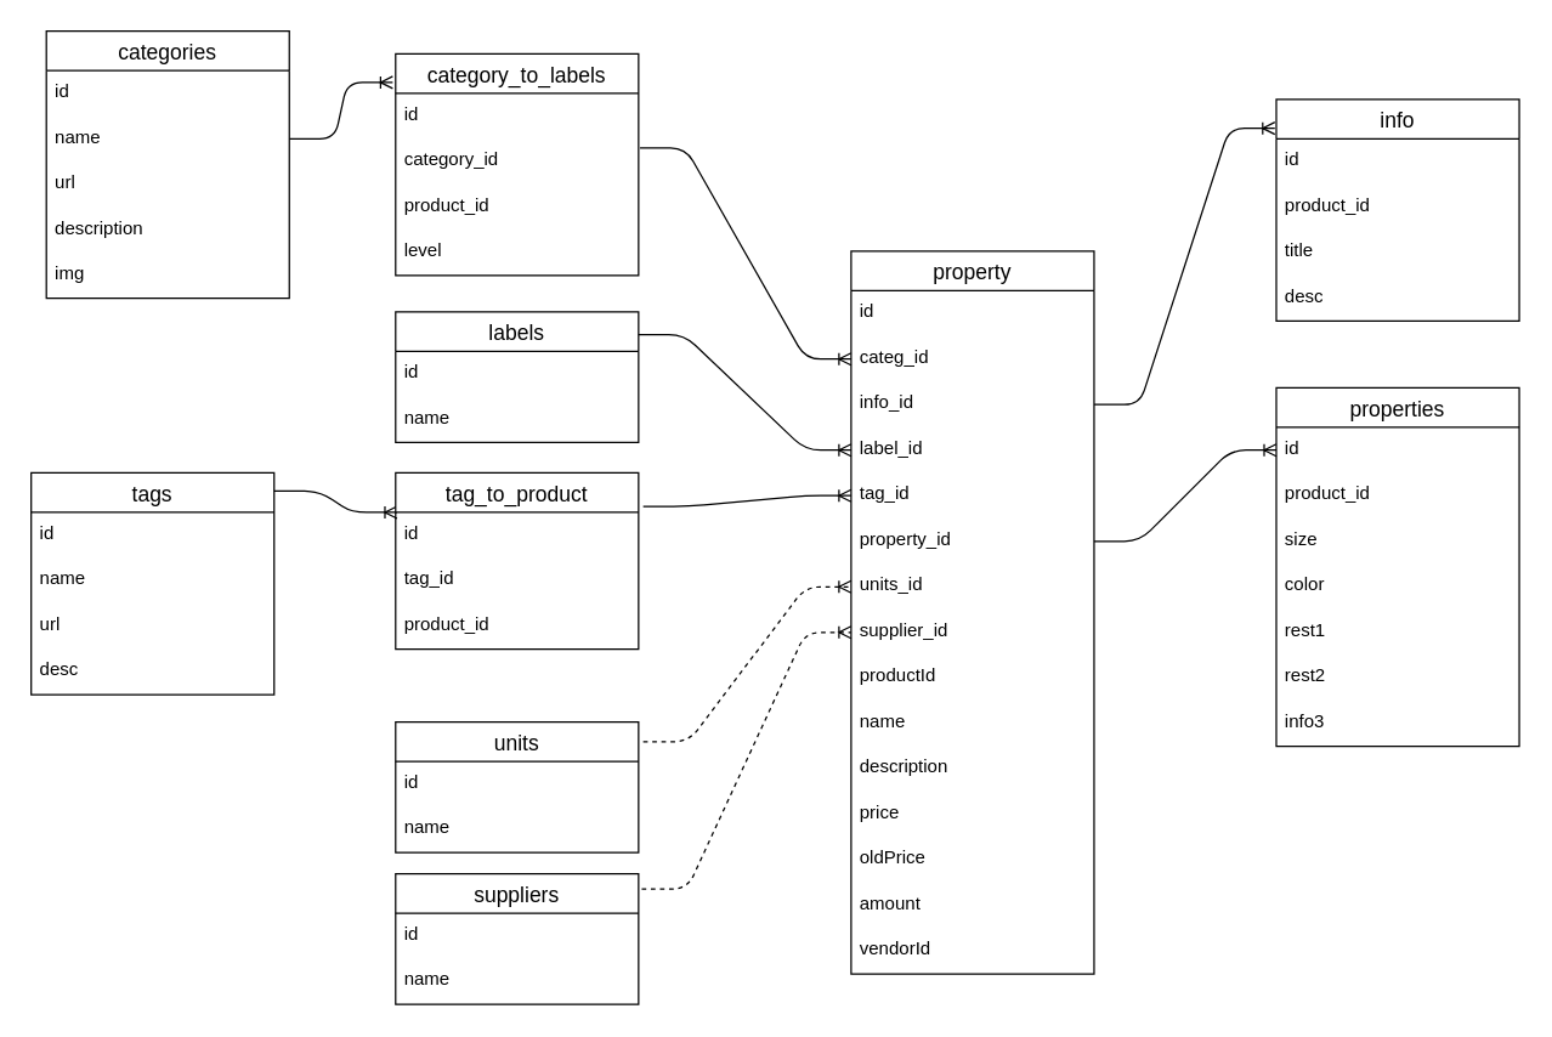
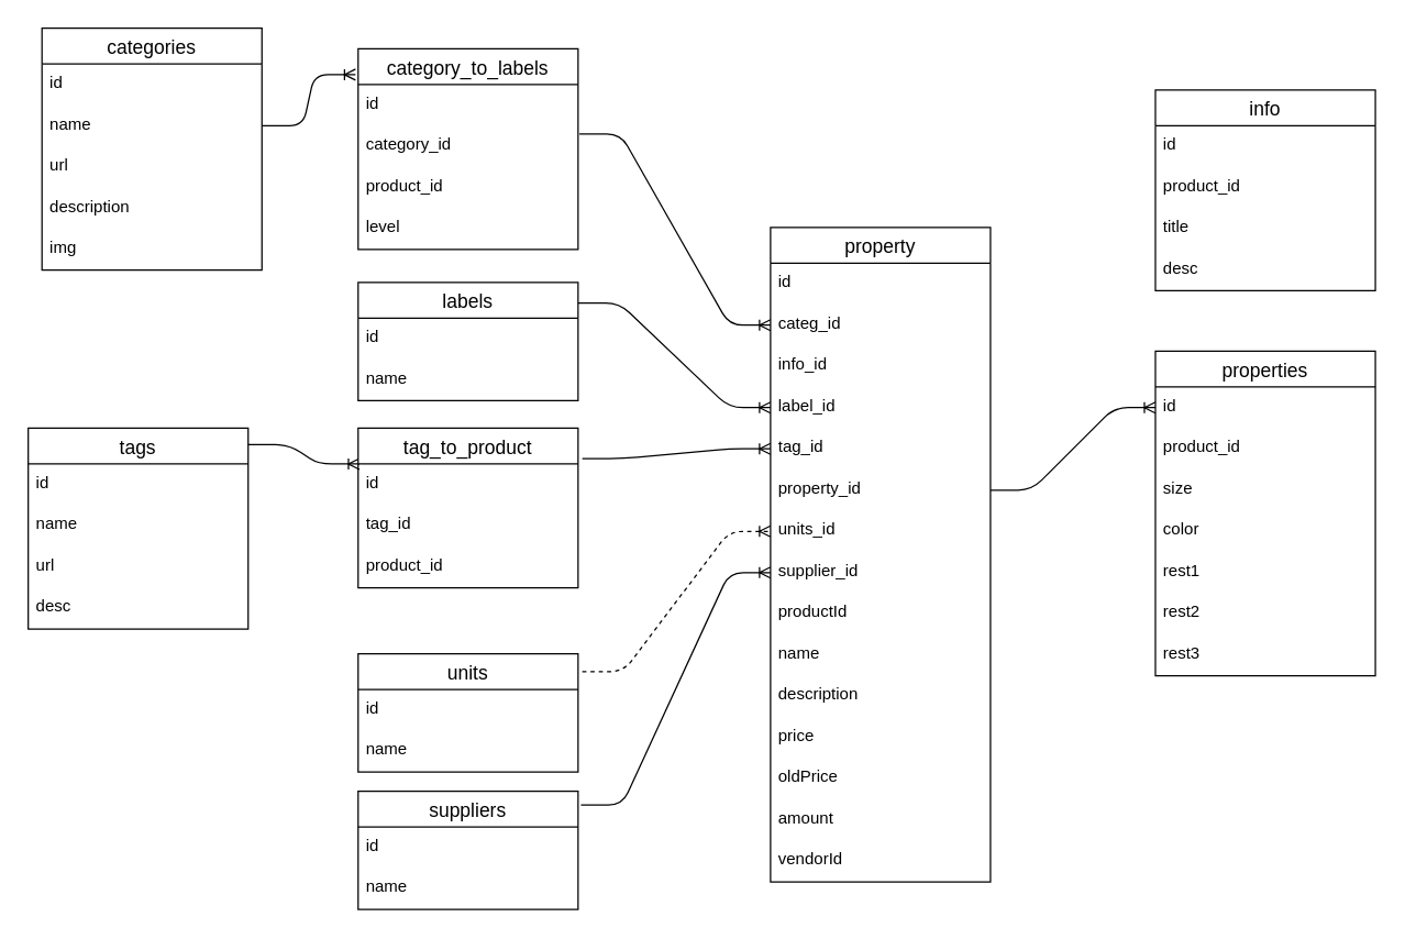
  <mxCell id="0" />
  <mxCell id="1" parent="0" />
  <mxCell id="2" value="property" style="swimlane;fontStyle=0;childLayout=stackLayout;horizontal=1;startSize=26;horizontalStack=0;resizeParent=1;resizeParentMax=0;resizeLast=0;collapsible=1;marginBottom=0;align=center;fontSize=14;" parent="1" vertex="1"><mxGeometry x="560" y="165" width="160" height="476" as="geometry" /></mxCell>
  <mxCell id="3" value="id" style="text;strokeColor=none;fillColor=none;spacingLeft=4;spacingRight=4;overflow=hidden;rotatable=0;points=[[0,0.5],[1,0.5]];portConstraint=eastwest;fontSize=12;" parent="2" vertex="1"><mxGeometry y="26" width="160" height="30" as="geometry" /></mxCell>
  <mxCell id="4" value="categ_id" style="text;strokeColor=none;fillColor=none;spacingLeft=4;spacingRight=4;overflow=hidden;rotatable=0;points=[[0,0.5],[1,0.5]];portConstraint=eastwest;fontSize=12;" parent="2" vertex="1"><mxGeometry y="56" width="160" height="30" as="geometry" /></mxCell>
  <mxCell id="5" value="info_id" style="text;strokeColor=none;fillColor=none;spacingLeft=4;spacingRight=4;overflow=hidden;rotatable=0;points=[[0,0.5],[1,0.5]];portConstraint=eastwest;fontSize=12;" parent="2" vertex="1"><mxGeometry y="86" width="160" height="30" as="geometry" /></mxCell>
  <mxCell id="6" value="label_id" style="text;strokeColor=none;fillColor=none;spacingLeft=4;spacingRight=4;overflow=hidden;rotatable=0;points=[[0,0.5],[1,0.5]];portConstraint=eastwest;fontSize=12;" parent="2" vertex="1"><mxGeometry y="116" width="160" height="30" as="geometry" /></mxCell>
  <mxCell id="7" value="tag_id&#10;" style="text;strokeColor=none;fillColor=none;spacingLeft=4;spacingRight=4;overflow=hidden;rotatable=0;points=[[0,0.5],[1,0.5]];portConstraint=eastwest;fontSize=12;" parent="2" vertex="1"><mxGeometry y="146" width="160" height="30" as="geometry" /></mxCell>
  <mxCell id="8" value="property_id&#10;" style="text;strokeColor=none;fillColor=none;spacingLeft=4;spacingRight=4;overflow=hidden;rotatable=0;points=[[0,0.5],[1,0.5]];portConstraint=eastwest;fontSize=12;" parent="2" vertex="1"><mxGeometry y="176" width="160" height="30" as="geometry" /></mxCell>
  <mxCell id="9" value="units_id" style="text;strokeColor=none;fillColor=none;spacingLeft=4;spacingRight=4;overflow=hidden;rotatable=0;points=[[0,0.5],[1,0.5]];portConstraint=eastwest;fontSize=12;" parent="2" vertex="1"><mxGeometry y="206" width="160" height="30" as="geometry" /></mxCell>
  <mxCell id="10" value="supplier_id" style="text;strokeColor=none;fillColor=none;spacingLeft=4;spacingRight=4;overflow=hidden;rotatable=0;points=[[0,0.5],[1,0.5]];portConstraint=eastwest;fontSize=12;" parent="2" vertex="1"><mxGeometry y="236" width="160" height="30" as="geometry" /></mxCell>
  <mxCell id="11" value="productId" style="text;strokeColor=none;fillColor=none;spacingLeft=4;spacingRight=4;overflow=hidden;rotatable=0;points=[[0,0.5],[1,0.5]];portConstraint=eastwest;fontSize=12;" parent="2" vertex="1"><mxGeometry y="266" width="160" height="30" as="geometry" /></mxCell>
  <mxCell id="12" value="name" style="text;strokeColor=none;fillColor=none;spacingLeft=4;spacingRight=4;overflow=hidden;rotatable=0;points=[[0,0.5],[1,0.5]];portConstraint=eastwest;fontSize=12;" parent="2" vertex="1"><mxGeometry y="296" width="160" height="30" as="geometry" /></mxCell>
  <mxCell id="13" value="description" style="text;strokeColor=none;fillColor=none;spacingLeft=4;spacingRight=4;overflow=hidden;rotatable=0;points=[[0,0.5],[1,0.5]];portConstraint=eastwest;fontSize=12;" parent="2" vertex="1"><mxGeometry y="326" width="160" height="30" as="geometry" /></mxCell>
  <mxCell id="14" value="price" style="text;strokeColor=none;fillColor=none;spacingLeft=4;spacingRight=4;overflow=hidden;rotatable=0;points=[[0,0.5],[1,0.5]];portConstraint=eastwest;fontSize=12;" parent="2" vertex="1"><mxGeometry y="356" width="160" height="30" as="geometry" /></mxCell>
  <mxCell id="15" value="oldPrice" style="text;strokeColor=none;fillColor=none;spacingLeft=4;spacingRight=4;overflow=hidden;rotatable=0;points=[[0,0.5],[1,0.5]];portConstraint=eastwest;fontSize=12;" parent="2" vertex="1"><mxGeometry y="386" width="160" height="30" as="geometry" /></mxCell>
  <mxCell id="16" value="amount" style="text;strokeColor=none;fillColor=none;spacingLeft=4;spacingRight=4;overflow=hidden;rotatable=0;points=[[0,0.5],[1,0.5]];portConstraint=eastwest;fontSize=12;" parent="2" vertex="1"><mxGeometry y="416" width="160" height="30" as="geometry" /></mxCell>
  <mxCell id="17" value="vendorId" style="text;strokeColor=none;fillColor=none;spacingLeft=4;spacingRight=4;overflow=hidden;rotatable=0;points=[[0,0.5],[1,0.5]];portConstraint=eastwest;fontSize=12;" parent="2" vertex="1"><mxGeometry y="446" width="160" height="30" as="geometry" /></mxCell>
  <mxCell id="18" value="info" style="swimlane;fontStyle=0;childLayout=stackLayout;horizontal=1;startSize=26;horizontalStack=0;resizeParent=1;resizeParentMax=0;resizeLast=0;collapsible=1;marginBottom=0;align=center;fontSize=14;" parent="1" vertex="1"><mxGeometry x="840" y="65" width="160" height="146" as="geometry" /></mxCell>
  <mxCell id="19" value="id" style="text;strokeColor=none;fillColor=none;spacingLeft=4;spacingRight=4;overflow=hidden;rotatable=0;points=[[0,0.5],[1,0.5]];portConstraint=eastwest;fontSize=12;" parent="18" vertex="1"><mxGeometry y="26" width="160" height="30" as="geometry" /></mxCell>
  <mxCell id="20" value="product_id&#10;" style="text;strokeColor=none;fillColor=none;spacingLeft=4;spacingRight=4;overflow=hidden;rotatable=0;points=[[0,0.5],[1,0.5]];portConstraint=eastwest;fontSize=12;" parent="18" vertex="1"><mxGeometry y="56" width="160" height="30" as="geometry" /></mxCell>
  <mxCell id="21" value="title" style="text;strokeColor=none;fillColor=none;spacingLeft=4;spacingRight=4;overflow=hidden;rotatable=0;points=[[0,0.5],[1,0.5]];portConstraint=eastwest;fontSize=12;" parent="18" vertex="1"><mxGeometry y="86" width="160" height="30" as="geometry" /></mxCell>
  <mxCell id="22" value="desc" style="text;strokeColor=none;fillColor=none;spacingLeft=4;spacingRight=4;overflow=hidden;rotatable=0;points=[[0,0.5],[1,0.5]];portConstraint=eastwest;fontSize=12;" parent="18" vertex="1"><mxGeometry y="116" width="160" height="30" as="geometry" /></mxCell>
- <mxCell id="23" value="" style="edgeStyle=entityRelationEdgeStyle;fontSize=12;html=1;endArrow=ERoneToMany;entryX=-0.006;entryY=0.13;entryDx=0;entryDy=0;exitX=1;exitY=0.5;exitDx=0;exitDy=0;entryPerimeter=0;" parent="1" source="5" target="18" edge="1"><mxGeometry width="100" height="100" relative="1" as="geometry"><mxPoint x="712" y="104" as="sourcePoint" /><mxPoint x="990" y="481" as="targetPoint" /></mxGeometry></mxCell>
  <mxCell id="24" value="categories" style="swimlane;fontStyle=0;childLayout=stackLayout;horizontal=1;startSize=26;horizontalStack=0;resizeParent=1;resizeParentMax=0;resizeLast=0;collapsible=1;marginBottom=0;align=center;fontSize=14;" parent="1" vertex="1"><mxGeometry x="30" y="20" width="160" height="176" as="geometry" /></mxCell>
  <mxCell id="25" value="id" style="text;strokeColor=none;fillColor=none;spacingLeft=4;spacingRight=4;overflow=hidden;rotatable=0;points=[[0,0.5],[1,0.5]];portConstraint=eastwest;fontSize=12;" parent="24" vertex="1"><mxGeometry y="26" width="160" height="30" as="geometry" /></mxCell>
  <mxCell id="26" value="name" style="text;strokeColor=none;fillColor=none;spacingLeft=4;spacingRight=4;overflow=hidden;rotatable=0;points=[[0,0.5],[1,0.5]];portConstraint=eastwest;fontSize=12;" parent="24" vertex="1"><mxGeometry y="56" width="160" height="30" as="geometry" /></mxCell>
  <mxCell id="27" value="url" style="text;strokeColor=none;fillColor=none;spacingLeft=4;spacingRight=4;overflow=hidden;rotatable=0;points=[[0,0.5],[1,0.5]];portConstraint=eastwest;fontSize=12;" parent="24" vertex="1"><mxGeometry y="86" width="160" height="30" as="geometry" /></mxCell>
  <mxCell id="28" value="description" style="text;strokeColor=none;fillColor=none;spacingLeft=4;spacingRight=4;overflow=hidden;rotatable=0;points=[[0,0.5],[1,0.5]];portConstraint=eastwest;fontSize=12;" parent="24" vertex="1"><mxGeometry y="116" width="160" height="30" as="geometry" /></mxCell>
  <mxCell id="29" value="img" style="text;strokeColor=none;fillColor=none;spacingLeft=4;spacingRight=4;overflow=hidden;rotatable=0;points=[[0,0.5],[1,0.5]];portConstraint=eastwest;fontSize=12;" parent="24" vertex="1"><mxGeometry y="146" width="160" height="30" as="geometry" /></mxCell>
  <mxCell id="30" value="tags" style="swimlane;fontStyle=0;childLayout=stackLayout;horizontal=1;startSize=26;horizontalStack=0;resizeParent=1;resizeParentMax=0;resizeLast=0;collapsible=1;marginBottom=0;align=center;fontSize=14;" parent="1" vertex="1"><mxGeometry x="20" y="311" width="160" height="146" as="geometry" /></mxCell>
  <mxCell id="31" value="id" style="text;strokeColor=none;fillColor=none;spacingLeft=4;spacingRight=4;overflow=hidden;rotatable=0;points=[[0,0.5],[1,0.5]];portConstraint=eastwest;fontSize=12;" parent="30" vertex="1"><mxGeometry y="26" width="160" height="30" as="geometry" /></mxCell>
  <mxCell id="32" value="name" style="text;strokeColor=none;fillColor=none;spacingLeft=4;spacingRight=4;overflow=hidden;rotatable=0;points=[[0,0.5],[1,0.5]];portConstraint=eastwest;fontSize=12;" parent="30" vertex="1"><mxGeometry y="56" width="160" height="30" as="geometry" /></mxCell>
  <mxCell id="33" value="url" style="text;strokeColor=none;fillColor=none;spacingLeft=4;spacingRight=4;overflow=hidden;rotatable=0;points=[[0,0.5],[1,0.5]];portConstraint=eastwest;fontSize=12;" parent="30" vertex="1"><mxGeometry y="86" width="160" height="30" as="geometry" /></mxCell>
  <mxCell id="34" value="desc" style="text;strokeColor=none;fillColor=none;spacingLeft=4;spacingRight=4;overflow=hidden;rotatable=0;points=[[0,0.5],[1,0.5]];portConstraint=eastwest;fontSize=12;" parent="30" vertex="1"><mxGeometry y="116" width="160" height="30" as="geometry" /></mxCell>
  <mxCell id="35" value="" style="edgeStyle=entityRelationEdgeStyle;fontSize=12;html=1;endArrow=ERoneToMany;rounded=1;targetPerimeterSpacing=4;startSize=13;entryX=0.006;entryY=0;entryDx=0;entryDy=0;entryPerimeter=0;exitX=1;exitY=0.082;exitDx=0;exitDy=0;exitPerimeter=0;" parent="1" source="30" target="65" edge="1"><mxGeometry width="100" height="100" relative="1" as="geometry"><mxPoint x="184" y="325" as="sourcePoint" /><mxPoint x="150" y="425" as="targetPoint" /></mxGeometry></mxCell>
  <mxCell id="36" value="labels" style="swimlane;fontStyle=0;childLayout=stackLayout;horizontal=1;startSize=26;horizontalStack=0;resizeParent=1;resizeParentMax=0;resizeLast=0;collapsible=1;marginBottom=0;align=center;fontSize=14;" parent="1" vertex="1"><mxGeometry x="260" y="205" width="160" height="86" as="geometry" /></mxCell>
  <mxCell id="37" value="id" style="text;strokeColor=none;fillColor=none;spacingLeft=4;spacingRight=4;overflow=hidden;rotatable=0;points=[[0,0.5],[1,0.5]];portConstraint=eastwest;fontSize=12;" parent="36" vertex="1"><mxGeometry y="26" width="160" height="30" as="geometry" /></mxCell>
  <mxCell id="38" value="name" style="text;strokeColor=none;fillColor=none;spacingLeft=4;spacingRight=4;overflow=hidden;rotatable=0;points=[[0,0.5],[1,0.5]];portConstraint=eastwest;fontSize=12;" parent="36" vertex="1"><mxGeometry y="56" width="160" height="30" as="geometry" /></mxCell>
  <mxCell id="39" value="" style="edgeStyle=entityRelationEdgeStyle;fontSize=12;html=1;endArrow=ERoneToMany;startSize=13;targetPerimeterSpacing=4;strokeColor=#000000;exitX=1;exitY=0.174;exitDx=0;exitDy=0;exitPerimeter=0;entryX=0;entryY=0.5;entryDx=0;entryDy=0;" parent="1" source="36" target="6" edge="1"><mxGeometry width="100" height="100" relative="1" as="geometry"><mxPoint x="460" y="165" as="sourcePoint" /><mxPoint x="710" y="136" as="targetPoint" /></mxGeometry></mxCell>
  <mxCell id="40" value="properties" style="swimlane;fontStyle=0;childLayout=stackLayout;horizontal=1;startSize=26;horizontalStack=0;resizeParent=1;resizeParentMax=0;resizeLast=0;collapsible=1;marginBottom=0;align=center;fontSize=14;" parent="1" vertex="1"><mxGeometry x="840" y="255" width="160" height="236" as="geometry" /></mxCell>
  <mxCell id="41" value="id" style="text;strokeColor=none;fillColor=none;spacingLeft=4;spacingRight=4;overflow=hidden;rotatable=0;points=[[0,0.5],[1,0.5]];portConstraint=eastwest;fontSize=12;" parent="40" vertex="1"><mxGeometry y="26" width="160" height="30" as="geometry" /></mxCell>
  <mxCell id="42" value="product_id&#10;" style="text;strokeColor=none;fillColor=none;spacingLeft=4;spacingRight=4;overflow=hidden;rotatable=0;points=[[0,0.5],[1,0.5]];portConstraint=eastwest;fontSize=12;" parent="40" vertex="1"><mxGeometry y="56" width="160" height="30" as="geometry" /></mxCell>
  <mxCell id="43" value="size" style="text;strokeColor=none;fillColor=none;spacingLeft=4;spacingRight=4;overflow=hidden;rotatable=0;points=[[0,0.5],[1,0.5]];portConstraint=eastwest;fontSize=12;" parent="40" vertex="1"><mxGeometry y="86" width="160" height="30" as="geometry" /></mxCell>
  <mxCell id="44" value="color" style="text;strokeColor=none;fillColor=none;spacingLeft=4;spacingRight=4;overflow=hidden;rotatable=0;points=[[0,0.5],[1,0.5]];portConstraint=eastwest;fontSize=12;" parent="40" vertex="1"><mxGeometry y="116" width="160" height="30" as="geometry" /></mxCell>
  <mxCell id="45" value="rest1" style="text;strokeColor=none;fillColor=none;spacingLeft=4;spacingRight=4;overflow=hidden;rotatable=0;points=[[0,0.5],[1,0.5]];portConstraint=eastwest;fontSize=12;" parent="40" vertex="1"><mxGeometry y="146" width="160" height="30" as="geometry" /></mxCell>
  <mxCell id="46" value="rest2" style="text;strokeColor=none;fillColor=none;spacingLeft=4;spacingRight=4;overflow=hidden;rotatable=0;points=[[0,0.5],[1,0.5]];portConstraint=eastwest;fontSize=12;" vertex="1" parent="40"><mxGeometry y="176" width="160" height="30" as="geometry" /></mxCell>
- <mxCell id="47" value="info3" style="text;strokeColor=none;fillColor=none;spacingLeft=4;spacingRight=4;overflow=hidden;rotatable=0;points=[[0,0.5],[1,0.5]];portConstraint=eastwest;fontSize=12;" vertex="1" parent="40"><mxGeometry y="206" width="160" height="30" as="geometry" /></mxCell>
+ <mxCell id="47" value="rest3" style="text;strokeColor=none;fillColor=none;spacingLeft=4;spacingRight=4;overflow=hidden;rotatable=0;points=[[0,0.5],[1,0.5]];portConstraint=eastwest;fontSize=12;" vertex="1" parent="40"><mxGeometry y="206" width="160" height="30" as="geometry" /></mxCell>
  <mxCell id="48" value="" style="edgeStyle=entityRelationEdgeStyle;fontSize=12;html=1;endArrow=ERoneToMany;entryX=0;entryY=0.5;entryDx=0;entryDy=0;exitX=1;exitY=0.5;exitDx=0;exitDy=0;" parent="1" source="8" target="41" edge="1"><mxGeometry width="100" height="100" relative="1" as="geometry"><mxPoint x="730" y="359.01" as="sourcePoint" /><mxPoint x="849.04" y="176.99" as="targetPoint" /></mxGeometry></mxCell>
  <mxCell id="49" value="category_to_labels" style="swimlane;fontStyle=0;childLayout=stackLayout;horizontal=1;startSize=26;horizontalStack=0;resizeParent=1;resizeParentMax=0;resizeLast=0;collapsible=1;marginBottom=0;align=center;fontSize=14;" parent="1" vertex="1"><mxGeometry x="260" y="35" width="160" height="146" as="geometry" /></mxCell>
  <mxCell id="50" value="id" style="text;strokeColor=none;fillColor=none;spacingLeft=4;spacingRight=4;overflow=hidden;rotatable=0;points=[[0,0.5],[1,0.5]];portConstraint=eastwest;fontSize=12;" parent="49" vertex="1"><mxGeometry y="26" width="160" height="30" as="geometry" /></mxCell>
  <mxCell id="51" value="category_id" style="text;strokeColor=none;fillColor=none;spacingLeft=4;spacingRight=4;overflow=hidden;rotatable=0;points=[[0,0.5],[1,0.5]];portConstraint=eastwest;fontSize=12;" parent="49" vertex="1"><mxGeometry y="56" width="160" height="30" as="geometry" /></mxCell>
  <mxCell id="52" value="product_id" style="text;strokeColor=none;fillColor=none;spacingLeft=4;spacingRight=4;overflow=hidden;rotatable=0;points=[[0,0.5],[1,0.5]];portConstraint=eastwest;fontSize=12;" parent="49" vertex="1"><mxGeometry y="86" width="160" height="30" as="geometry" /></mxCell>
  <mxCell id="53" value="level" style="text;strokeColor=none;fillColor=none;spacingLeft=4;spacingRight=4;overflow=hidden;rotatable=0;points=[[0,0.5],[1,0.5]];portConstraint=eastwest;fontSize=12;" parent="49" vertex="1"><mxGeometry y="116" width="160" height="30" as="geometry" /></mxCell>
  <mxCell id="54" value="" style="edgeStyle=entityRelationEdgeStyle;fontSize=12;html=1;endArrow=ERoneToMany;startSize=13;targetPerimeterSpacing=4;strokeColor=#000000;exitX=1;exitY=0.5;exitDx=0;exitDy=0;entryX=-0.012;entryY=0.129;entryDx=0;entryDy=0;entryPerimeter=0;" parent="1" source="26" target="49" edge="1"><mxGeometry width="100" height="100" relative="1" as="geometry"><mxPoint x="120" y="236" as="sourcePoint" /><mxPoint x="260" y="195" as="targetPoint" /></mxGeometry></mxCell>
  <mxCell id="55" value="" style="edgeStyle=entityRelationEdgeStyle;fontSize=12;html=1;endArrow=ERoneToMany;startSize=13;targetPerimeterSpacing=4;strokeColor=#000000;exitX=1.006;exitY=0.2;exitDx=0;exitDy=0;exitPerimeter=0;entryX=0;entryY=0.5;entryDx=0;entryDy=0;" parent="1" source="51" target="4" edge="1"><mxGeometry width="100" height="100" relative="1" as="geometry"><mxPoint x="430" y="245" as="sourcePoint" /><mxPoint x="530" y="145" as="targetPoint" /></mxGeometry></mxCell>
  <mxCell id="56" value="units" style="swimlane;fontStyle=0;childLayout=stackLayout;horizontal=1;startSize=26;horizontalStack=0;resizeParent=1;resizeParentMax=0;resizeLast=0;collapsible=1;marginBottom=0;align=center;fontSize=14;" parent="1" vertex="1"><mxGeometry x="260" y="475" width="160" height="86" as="geometry" /></mxCell>
  <mxCell id="57" value="id" style="text;strokeColor=none;fillColor=none;spacingLeft=4;spacingRight=4;overflow=hidden;rotatable=0;points=[[0,0.5],[1,0.5]];portConstraint=eastwest;fontSize=12;" parent="56" vertex="1"><mxGeometry y="26" width="160" height="30" as="geometry" /></mxCell>
  <mxCell id="58" value="name" style="text;strokeColor=none;fillColor=none;spacingLeft=4;spacingRight=4;overflow=hidden;rotatable=0;points=[[0,0.5],[1,0.5]];portConstraint=eastwest;fontSize=12;" parent="56" vertex="1"><mxGeometry y="56" width="160" height="30" as="geometry" /></mxCell>
  <mxCell id="59" value="" style="edgeStyle=entityRelationEdgeStyle;fontSize=12;html=1;endArrow=ERoneToMany;startSize=13;targetPerimeterSpacing=4;strokeColor=#000000;exitX=1.019;exitY=0.151;exitDx=0;exitDy=0;exitPerimeter=0;entryX=0;entryY=0.5;entryDx=0;entryDy=0;dashed=1;" parent="1" source="56" target="9" edge="1"><mxGeometry width="100" height="100" relative="1" as="geometry"><mxPoint x="440" y="775" as="sourcePoint" /><mxPoint x="540" y="675" as="targetPoint" /></mxGeometry></mxCell>
  <mxCell id="60" value="suppliers" style="swimlane;fontStyle=0;childLayout=stackLayout;horizontal=1;startSize=26;horizontalStack=0;resizeParent=1;resizeParentMax=0;resizeLast=0;collapsible=1;marginBottom=0;align=center;fontSize=14;" parent="1" vertex="1"><mxGeometry x="260" y="575" width="160" height="86" as="geometry" /></mxCell>
  <mxCell id="61" value="id" style="text;strokeColor=none;fillColor=none;spacingLeft=4;spacingRight=4;overflow=hidden;rotatable=0;points=[[0,0.5],[1,0.5]];portConstraint=eastwest;fontSize=12;" parent="60" vertex="1"><mxGeometry y="26" width="160" height="30" as="geometry" /></mxCell>
  <mxCell id="62" value="name" style="text;strokeColor=none;fillColor=none;spacingLeft=4;spacingRight=4;overflow=hidden;rotatable=0;points=[[0,0.5],[1,0.5]];portConstraint=eastwest;fontSize=12;" parent="60" vertex="1"><mxGeometry y="56" width="160" height="30" as="geometry" /></mxCell>
- <mxCell id="63" value="" style="edgeStyle=entityRelationEdgeStyle;fontSize=12;html=1;endArrow=ERoneToMany;startSize=13;targetPerimeterSpacing=4;strokeColor=#000000;exitX=1.013;exitY=0.116;exitDx=0;exitDy=0;exitPerimeter=0;entryX=0;entryY=0.5;entryDx=0;entryDy=0;dashed=1;" parent="1" source="60" target="10" edge="1"><mxGeometry width="100" height="100" relative="1" as="geometry"><mxPoint x="440" y="665" as="sourcePoint" /><mxPoint x="540" y="565" as="targetPoint" /></mxGeometry></mxCell>
+ <mxCell id="63" value="" style="edgeStyle=entityRelationEdgeStyle;fontSize=12;html=1;endArrow=ERoneToMany;startSize=13;targetPerimeterSpacing=4;strokeColor=#000000;exitX=1.013;exitY=0.116;exitDx=0;exitDy=0;exitPerimeter=0;entryX=0;entryY=0.5;entryDx=0;entryDy=0;" parent="1" source="60" target="10" edge="1"><mxGeometry width="100" height="100" relative="1" as="geometry"><mxPoint x="440" y="665" as="sourcePoint" /><mxPoint x="540" y="565" as="targetPoint" /></mxGeometry></mxCell>
  <mxCell id="64" value="tag_to_product" style="swimlane;fontStyle=0;childLayout=stackLayout;horizontal=1;startSize=26;horizontalStack=0;resizeParent=1;resizeParentMax=0;resizeLast=0;collapsible=1;marginBottom=0;align=center;fontSize=14;" vertex="1" parent="1"><mxGeometry x="260" y="311" width="160" height="116" as="geometry" /></mxCell>
  <mxCell id="65" value="id" style="text;strokeColor=none;fillColor=none;spacingLeft=4;spacingRight=4;overflow=hidden;rotatable=0;points=[[0,0.5],[1,0.5]];portConstraint=eastwest;fontSize=12;" vertex="1" parent="64"><mxGeometry y="26" width="160" height="30" as="geometry" /></mxCell>
  <mxCell id="66" value="tag_id" style="text;strokeColor=none;fillColor=none;spacingLeft=4;spacingRight=4;overflow=hidden;rotatable=0;points=[[0,0.5],[1,0.5]];portConstraint=eastwest;fontSize=12;" vertex="1" parent="64"><mxGeometry y="56" width="160" height="30" as="geometry" /></mxCell>
  <mxCell id="67" value="product_id" style="text;strokeColor=none;fillColor=none;spacingLeft=4;spacingRight=4;overflow=hidden;rotatable=0;points=[[0,0.5],[1,0.5]];portConstraint=eastwest;fontSize=12;" vertex="1" parent="64"><mxGeometry y="86" width="160" height="30" as="geometry" /></mxCell>
  <mxCell id="68" value="" style="edgeStyle=entityRelationEdgeStyle;fontSize=12;html=1;endArrow=ERoneToMany;exitX=1.019;exitY=0.19;exitDx=0;exitDy=0;exitPerimeter=0;entryX=0;entryY=0.5;entryDx=0;entryDy=0;" edge="1" parent="1" source="64" target="7"><mxGeometry width="100" height="100" relative="1" as="geometry"><mxPoint x="450" y="405" as="sourcePoint" /><mxPoint x="550" y="305" as="targetPoint" /></mxGeometry></mxCell>
